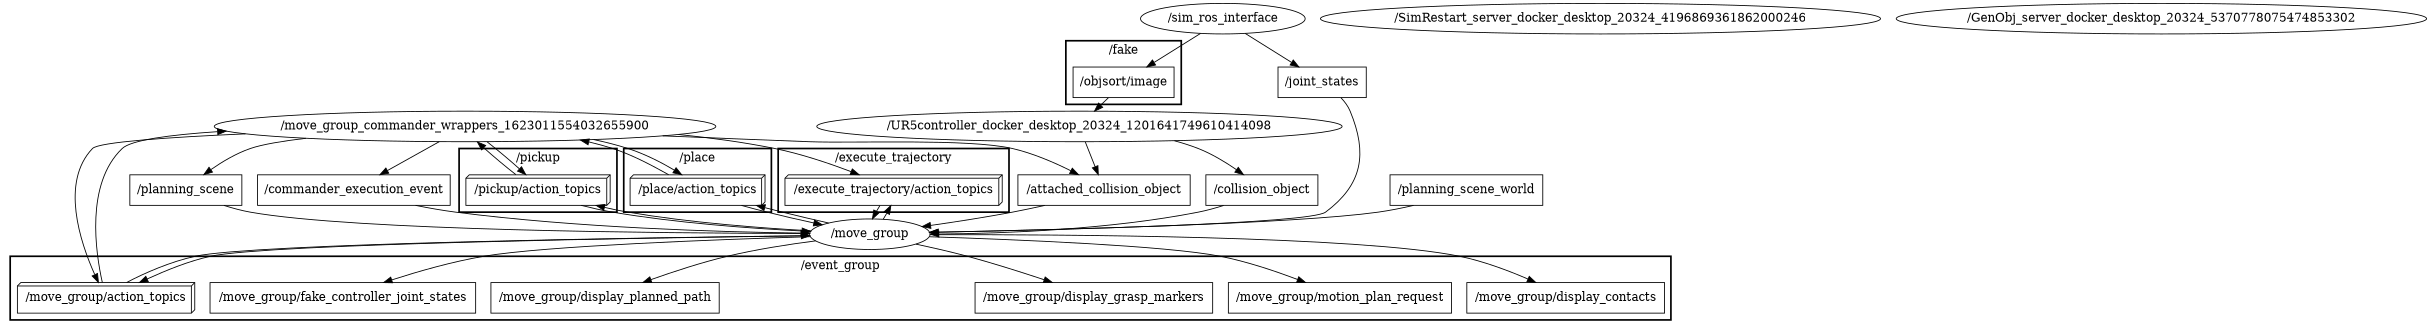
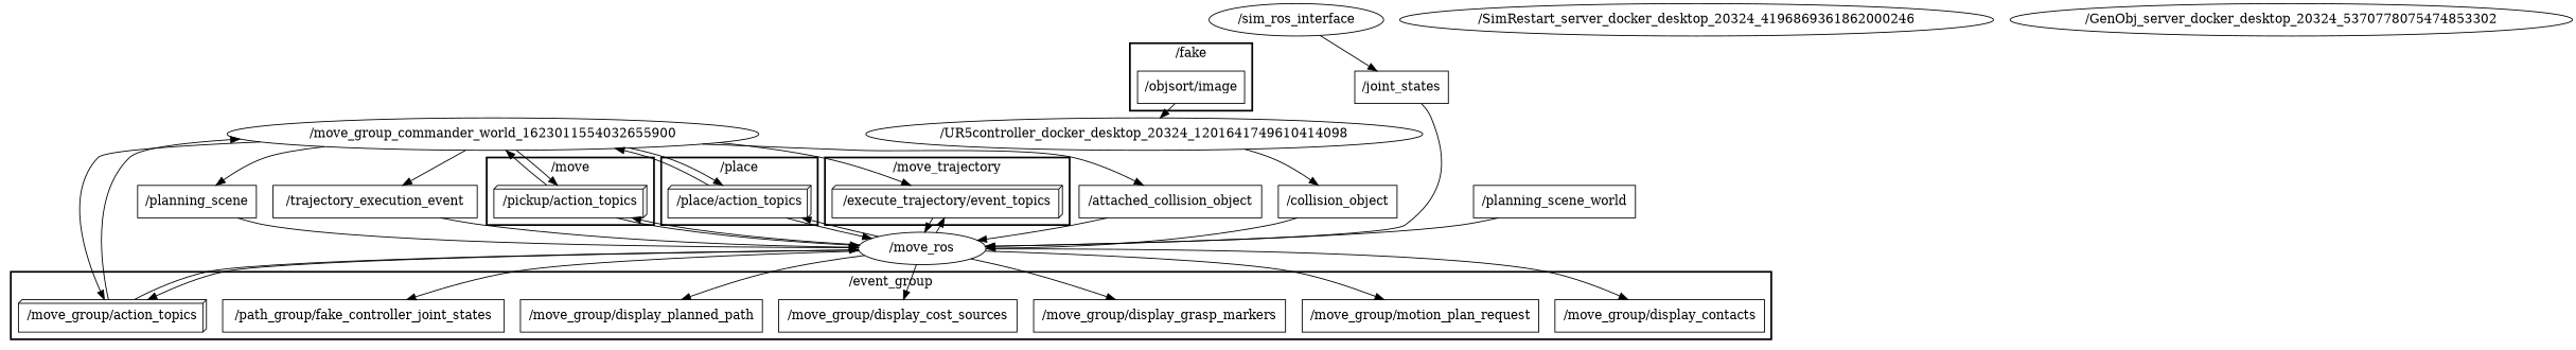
  digraph {
    compound=True
    rank=same
    rankdir=TB
    ranksep=0.2
    node [shape=box]
    edge [penwidth=1]
    n1 [height=0.5 label="/move_group/display_contacts" width=3.2361]
    n2 [height=0.5 label="/move_group/motion_plan_request" width=3.6528]
    n3 [height=0.5 label="/move_group/display_grasp_markers" width=3.8889]
+   n4 [height=0.5 label="/move_group/display_cost_sources" width=3.6806]
    n5 [height=0.5 label="/move_group/display_planned_path" width=3.7361]
-   n6 [height=0.5 label="/move_group/fake_controller_joint_states" width=4.3472]
+   n6 [height=0.5 label="/path_group/fake_controller_joint_states" width=4.3472]
    n7 [height=0.5 label="/move_group/action_topics" shape=box3d width=2.9028]
    n8 [height=0.5 label="/objsort/image" width=1.6528]
    n9 [height=0.5 label="/pickup/action_topics" shape=box3d width=2.3611]
    n10 [height=0.5 label="/place/action_topics" shape=box3d width=2.2083]
-   n11 [height=0.5 label="/execute_trajectory/action_topics" shape=box3d width=3.5556]
-   n12 [height=0.5 label="/move_group_commander_wrappers_1623011554032655900" shape=ellipse width=8.2145]
-   n13 [height=0.5 label="/move_group" shape=ellipse width=1.9679]
+   n11 [height=0.5 label="/execute_trajectory/event_topics" shape=box3d width=3.5556]
+   n12 [height=0.5 label="/move_group_commander_world_1623011554032655900" shape=ellipse width=8.2145]
+   n13 [height=0.5 label="/move_ros" shape=ellipse width=1.9679]
    n14 [height=0.5 label="/UR5controller_docker_desktop_20324_1201641749610414098" shape=ellipse width=8.5937]
    n15 [height=0.5 label="/attached_collision_object" width=2.8194]
    n16 [height=0.5 label="/planning_scene" width=1.8333]
-   n17 [height=0.5 label="/commander_execution_event" width=3.0139]
+   n17 [height=0.5 label="/trajectory_execution_event" width=3.0139]
    n18 [height=0.5 label="/collision_object" width=1.8333]
    n19 [height=0.5 label="/joint_states" width=1.4444]
    n20 [height=0.5 label="/planning_scene_world" width=2.5]
    n21 [height=0.5 label="/sim_ros_interface" shape=ellipse width=2.69]
    n22 [height=0.5 label="/SimRestart_server_docker_desktop_20324_4196869361862000246" shape=ellipse width=9.1714]
    n23 [height=0.5 label="/GenObj_server_docker_desktop_20324_5370778075474853302" shape=ellipse width=8.684]
    subgraph cluster_1 {
      label="/event_group"
      style=bold
      n1
      n2
      n3
+     n4
      n5
      n6
      n7
    }
    subgraph cluster_2 {
      label="/fake"
      style=bold
      n8
    }
    subgraph cluster_3 {
-     label="/pickup"
+     label="/move"
      style=bold
      n9
    }
    subgraph cluster_4 {
      label="/place"
      style=bold
      n10
    }
    subgraph cluster_5 {
-     label="/execute_trajectory"
+     label="/move_trajectory"
      style=bold
      n11
    }
    n7 -> n12
    n7 -> n13
    n8 -> n14
    n9 -> n12
    n9 -> n13
    n10 -> n12
    n10 -> n13
    n11 -> n13
    n12 -> n7
    n12 -> n9
    n12 -> n10
    n12 -> n11
    n12 -> n15
    n12 -> n16
    n12 -> n17
    n13 -> n1
    n13 -> n2
    n13 -> n3
+   n13 -> n4
    n13 -> n5
    n13 -> n6
    n13 -> n7
    n13 -> n9
    n13 -> n10
    n13 -> n11
-   n14 -> n15
    n14 -> n18
    n15 -> n13
    n16 -> n13
    n17 -> n13
    n18 -> n13
    n19 -> n13
    n20 -> n13
-   n21 -> n8
    n21 -> n19
  }
